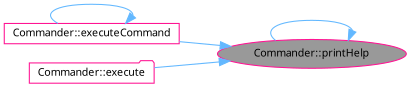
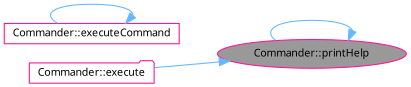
  digraph {
    fontname="Noto Sans"
    rankdir=RL
    node [color=deeppink fillcolor=white fontname="Noto Sans" fontsize=10 style=filled]
    edge [color=steelblue1 dir=back fontname="Noto Sans" fontsize=10 labelfontname=Helvetica labelfontsize=10 style=solid]
    n1 [fillcolor=grey60 fontcolor=black height=0.2 label="Commander::printHelp" shape=ellipse width=0.4]
    n2 [height=0.2 label="Commander::executeCommand" shape=box width=0.4]
    n3 [height=0.2 label="Commander::execute" shape=folder width=0.4]
    n1 -> n1
-   n1 -> n2
    n1 -> n3
    n2 -> n2
  }
